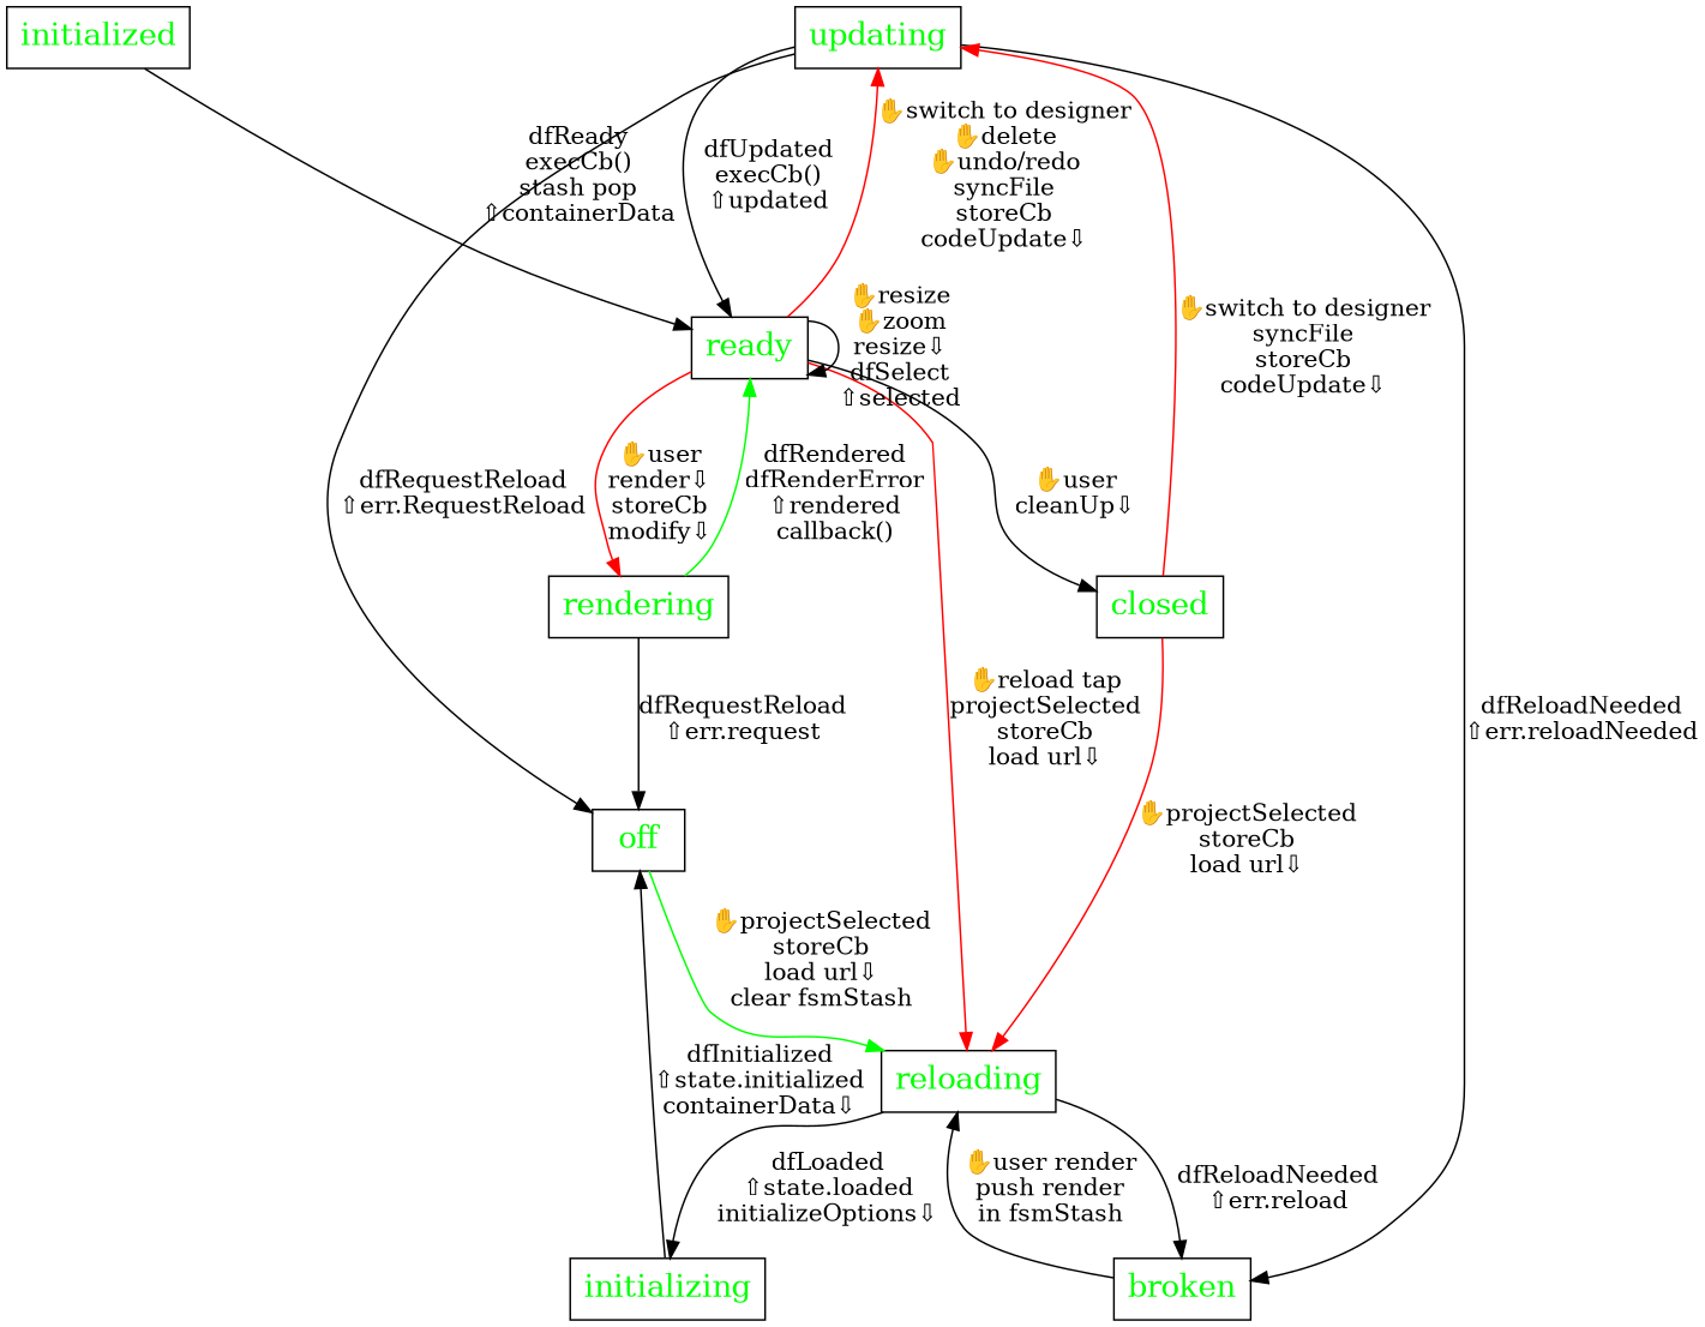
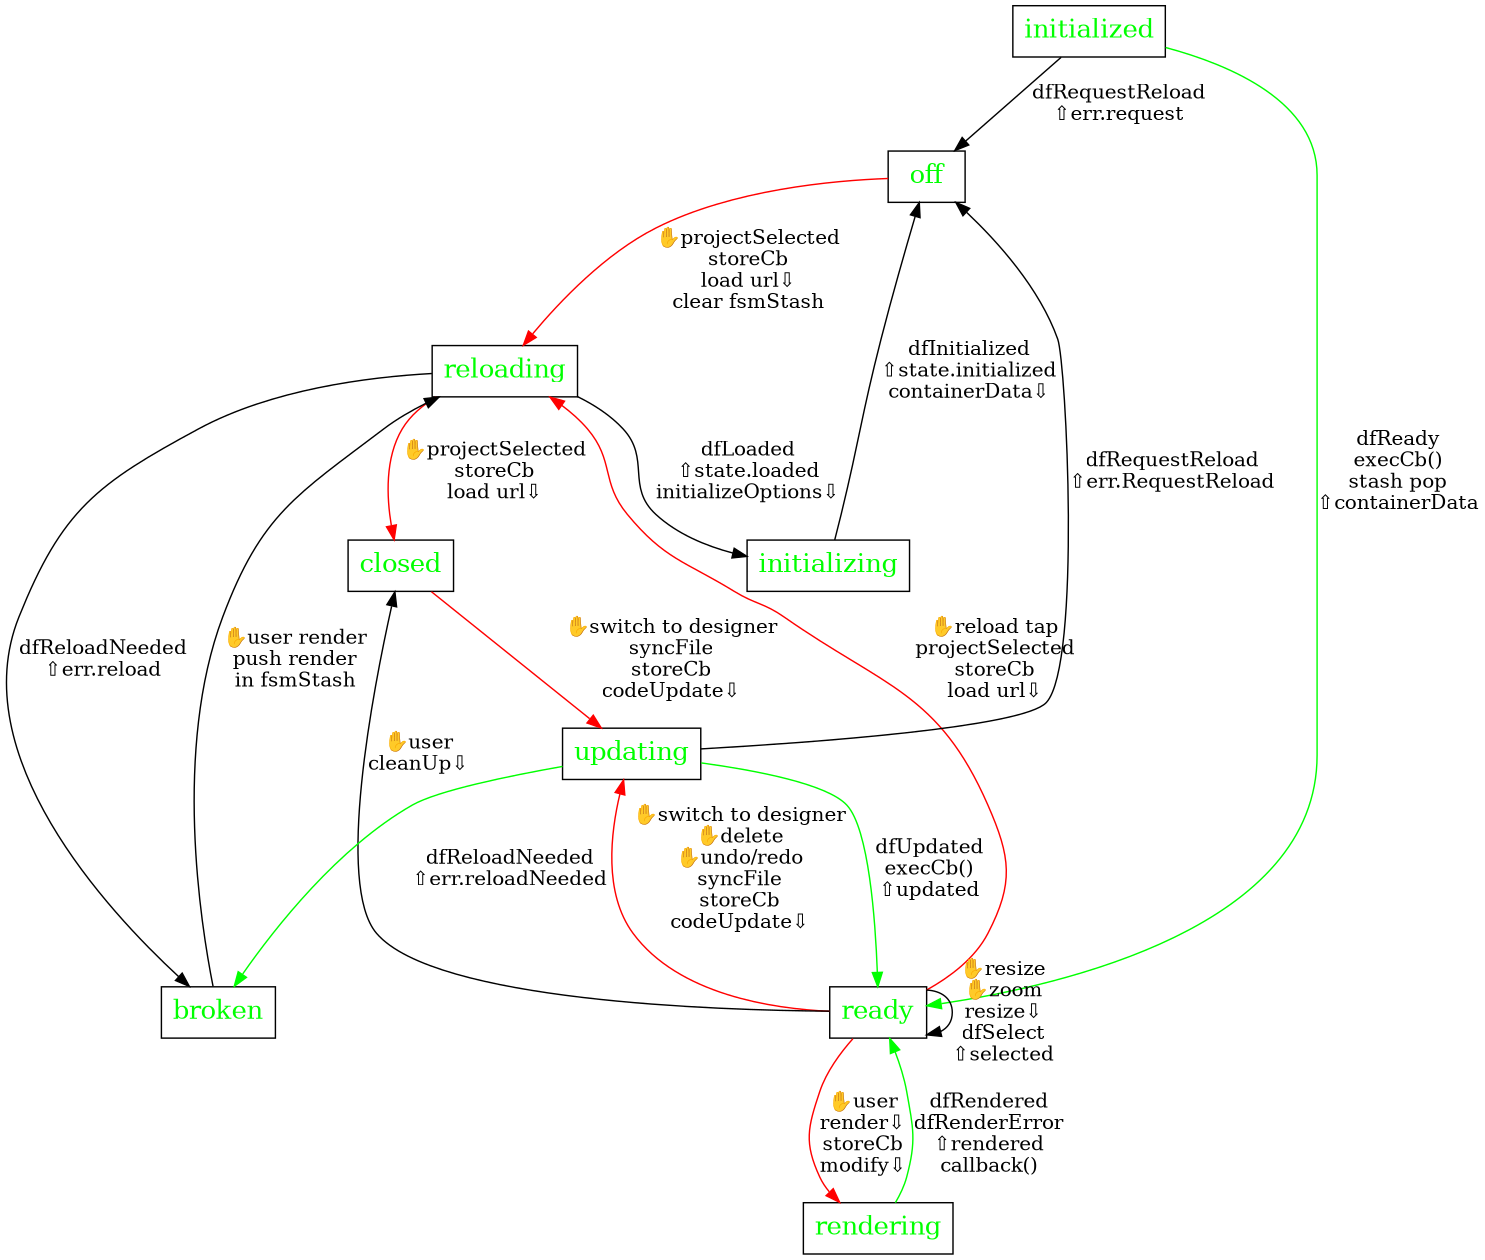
  digraph {
    node [fontcolor=green fontsize=18 shape=box]
    edge [fontsize=14]
    off
    reloading
    initializing
    broken
    initialized
    ready
    rendering
    updating
    closed
-   off -> reloading [color=green label="✋projectSelected\nstoreCb\nload url⇩\nclear fsmStash"]
+   off -> reloading [color=red label="✋projectSelected\nstoreCb\nload url⇩\nclear fsmStash"]
    reloading -> initializing [label="dfLoaded\n⇧state.loaded\ninitializeOptions⇩"]
    reloading -> broken [label="dfReloadNeeded\n⇧err.reload"]
    initializing -> off [label="dfInitialized\n⇧state.initialized\ncontainerData⇩"]
    broken -> reloading [label="✋user render\npush render\nin fsmStash"]
-   initialized -> ready [color=black label="dfReady\nexecCb()\nstash pop\n⇧containerData"]
+   initialized -> ready [color=green label="dfReady\nexecCb()\nstash pop\n⇧containerData"]
    ready -> reloading [color=red label="✋reload tap\nprojectSelected\nstoreCb\nload url⇩"]
    ready -> ready [label="✋resize\n✋zoom\nresize⇩\ndfSelect\n⇧selected"]
    ready -> rendering [color=red label="✋user\nrender⇩\nstoreCb\nmodify⇩"]
    ready -> updating [color=red label="✋switch to designer\n✋delete\n✋undo/redo\nsyncFile\nstoreCb\ncodeUpdate⇩"]
    ready -> closed [label="✋user\ncleanUp⇩"]
-   rendering -> off [label="dfRequestReload\n⇧err.request"]
+   initialized -> off [label="dfRequestReload\n⇧err.request"]
    rendering -> ready [color=green label="dfRendered\ndfRenderError\n⇧rendered\ncallback()"]
    updating -> off [label="dfRequestReload\n⇧err.RequestReload"]
-   updating -> broken [label="dfReloadNeeded\n⇧err.reloadNeeded"]
-   updating -> ready [color=black label="dfUpdated\nexecCb()\n⇧updated"]
-   closed -> reloading [color=red label="✋projectSelected\nstoreCb\nload url⇩"]
+   updating -> broken [label="dfReloadNeeded\n⇧err.reloadNeeded" color=green]
+   updating -> ready [color=green label="dfUpdated\nexecCb()\n⇧updated"]
+   reloading -> closed [color=red label="✋projectSelected\nstoreCb\nload url⇩"]
    closed -> updating [color=red label="✋switch to designer\nsyncFile\nstoreCb\ncodeUpdate⇩"]
  }
